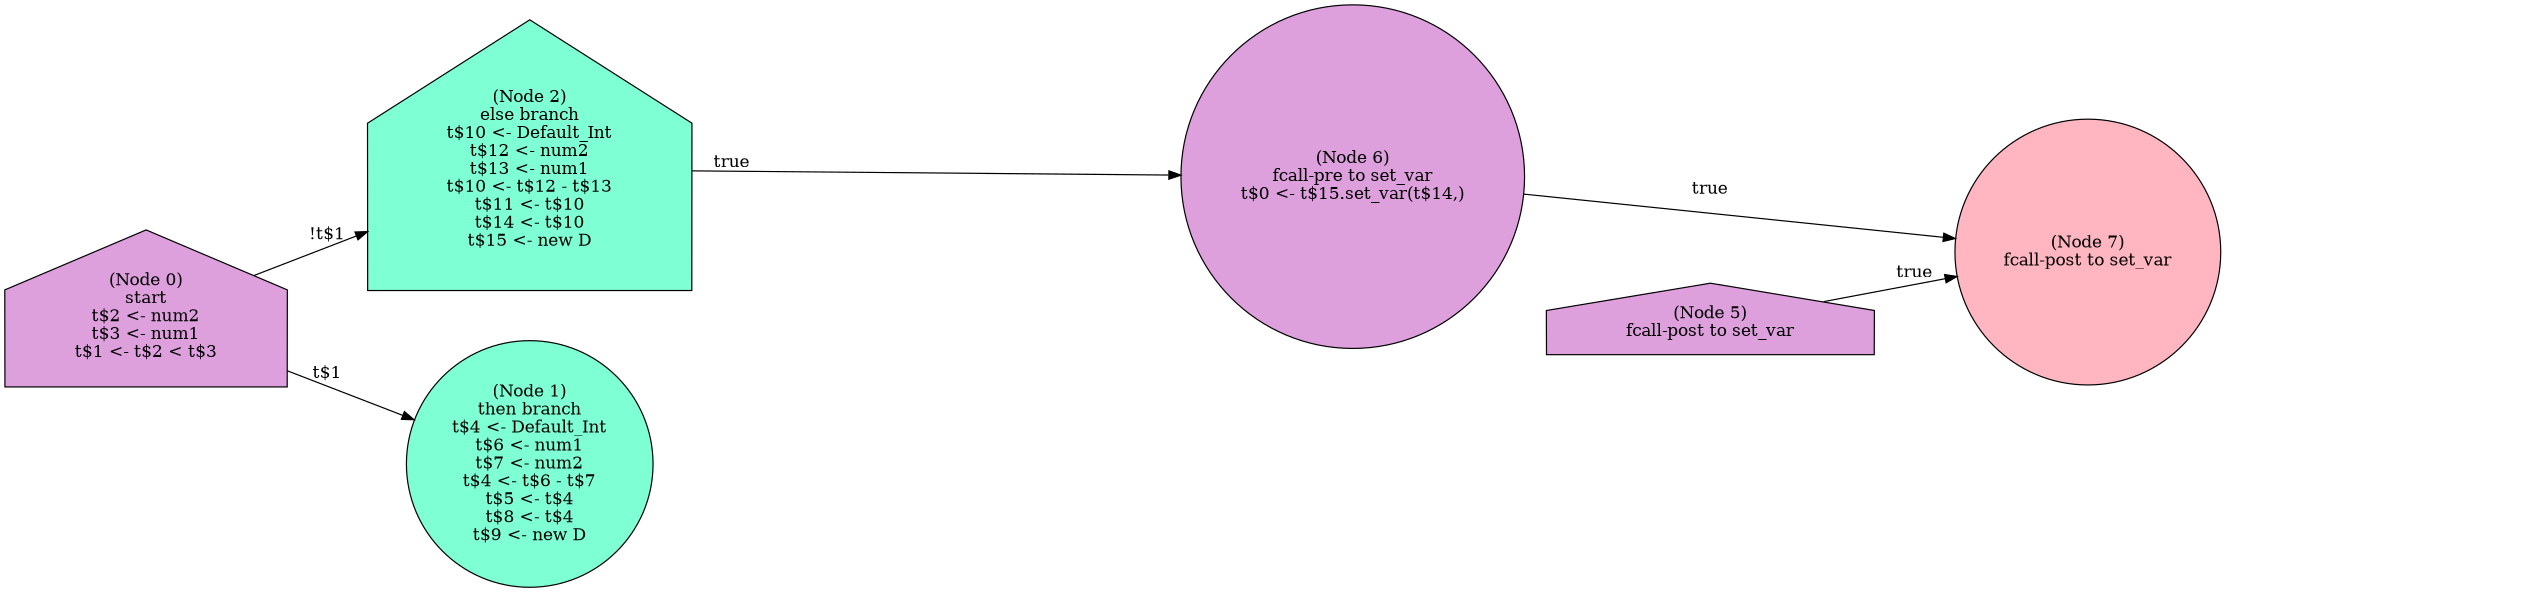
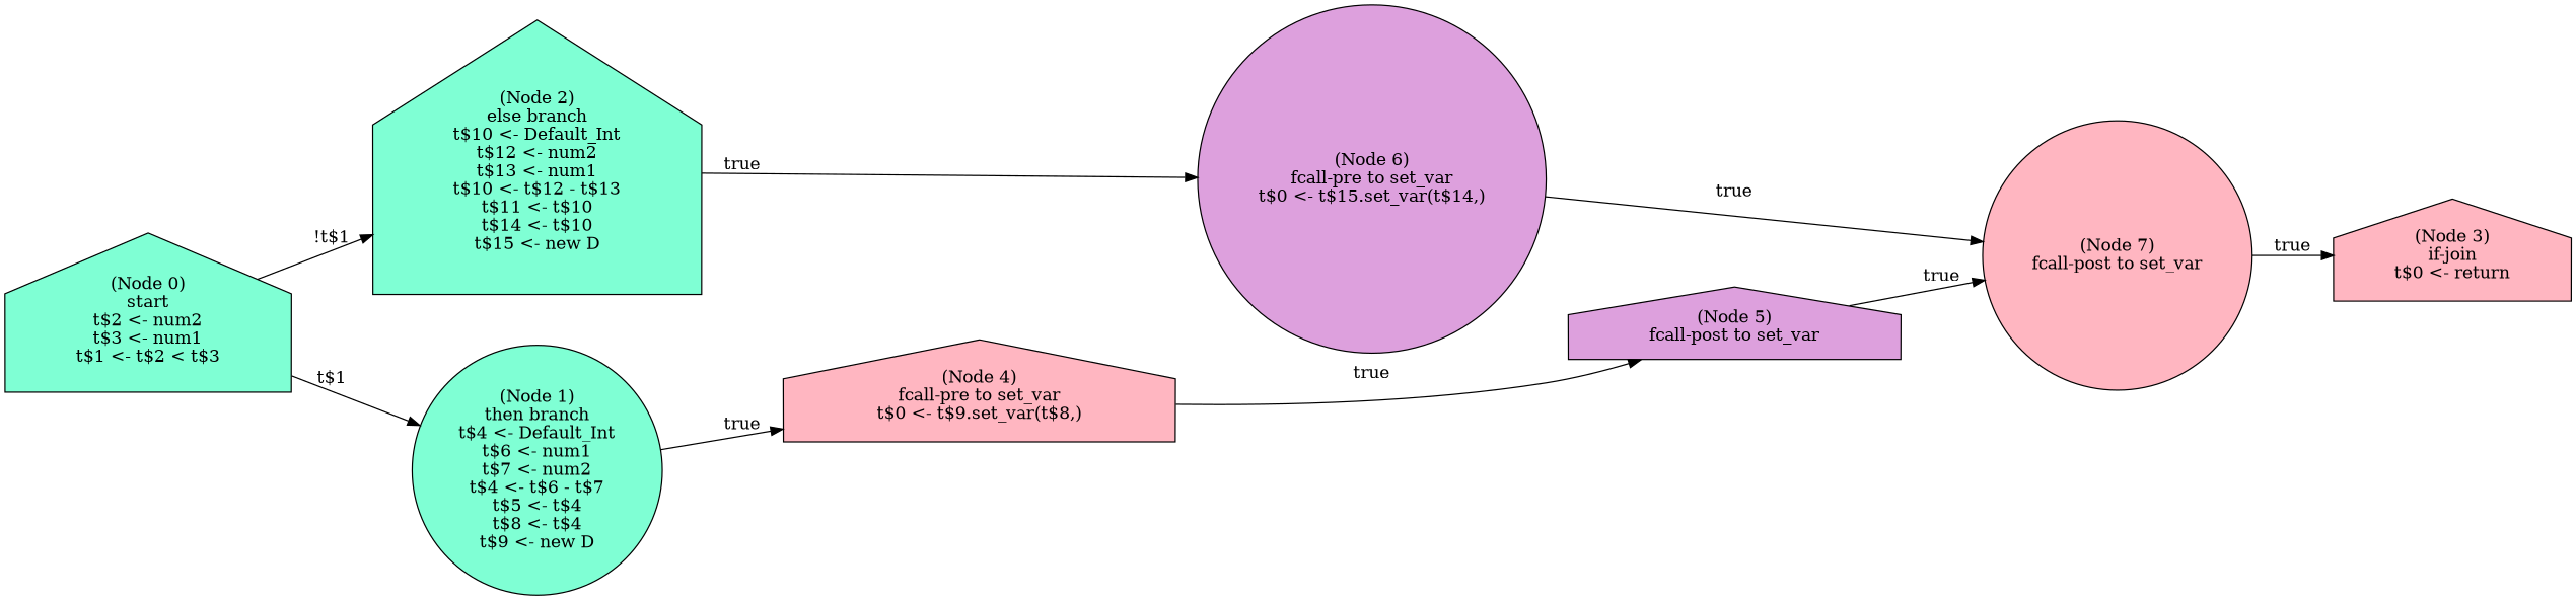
  digraph {
    rankdir=LR
    node [fillcolor=plum shape=house style=filled]
-   n1 [label="(Node 0)\nstart\nt$2 <- num2\nt$3 <- num1\nt$1 <- t$2 < t$3\n"]
+   n1 [fillcolor=aquamarine label="(Node 0)\nstart\nt$2 <- num2\nt$3 <- num1\nt$1 <- t$2 < t$3\n"]
    n2 [fillcolor=aquamarine label="(Node 2)\nelse branch\nt$10 <- Default_Int\nt$12 <- num2\nt$13 <- num1\nt$10 <- t$12 - t$13\nt$11 <- t$10\nt$14 <- t$10\nt$15 <- new D\n"]
    n3 [fillcolor=aquamarine label="(Node 1)\nthen branch\nt$4 <- Default_Int\nt$6 <- num1\nt$7 <- num2\nt$4 <- t$6 - t$7\nt$5 <- t$4\nt$8 <- t$4\nt$9 <- new D\n" shape=circle]
    n4 [label="(Node 6)\nfcall-pre to set_var\nt$0 <- t$15.set_var(t$14,)\n" shape=circle]
+   n5 [fillcolor=lightpink label="(Node 4)\nfcall-pre to set_var\nt$0 <- t$9.set_var(t$8,)\n"]
    n6 [fillcolor=lightpink label="(Node 7)\nfcall-post to set_var\n" shape=circle]
    n7 [label="(Node 5)\nfcall-post to set_var\n"]
+   n8 [fillcolor=lightpink label="(Node 3)\nif-join\nt$0 <- return\n"]
    n1 -> n2 [label="!t$1"]
    n1 -> n3 [label="t$1"]
    n2 -> n4 [label=true]
+   n3 -> n5 [label=true]
    n4 -> n6 [label=true]
+   n5 -> n7 [label=true]
+   n6 -> n8 [label=true]
    n7 -> n6 [label=true]
  }
